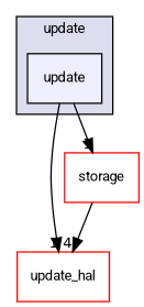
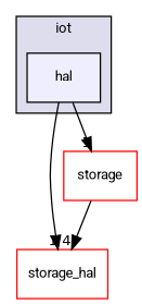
  digraph {
    compound=true
    fontname=Roboto
    node [fillcolor=white fontname=Roboto fontsize=10 shape=box style=filled color=red]
    edge [fontname=Roboto headlabel=1 labeldistance=1.5 labelfontname=Helvetica labelfontsize=10]
-   n1 [fillcolor="#eeeeff" label=update pencolor=black color=""]
-   n2 [label=update_hal]
+   n1 [fillcolor="#eeeeff" label=hal pencolor=black color=""]
+   n2 [label=storage_hal]
    n3 [label=storage]
    subgraph cluster_1 {
      bgcolor="#ddddee"
      fontsize=10
-     label=update
+     label=iot
      pencolor=black
      n1
    }
    n1 -> n2
    n1 -> n3
    n3 -> n2 [headlabel=4]
  }
